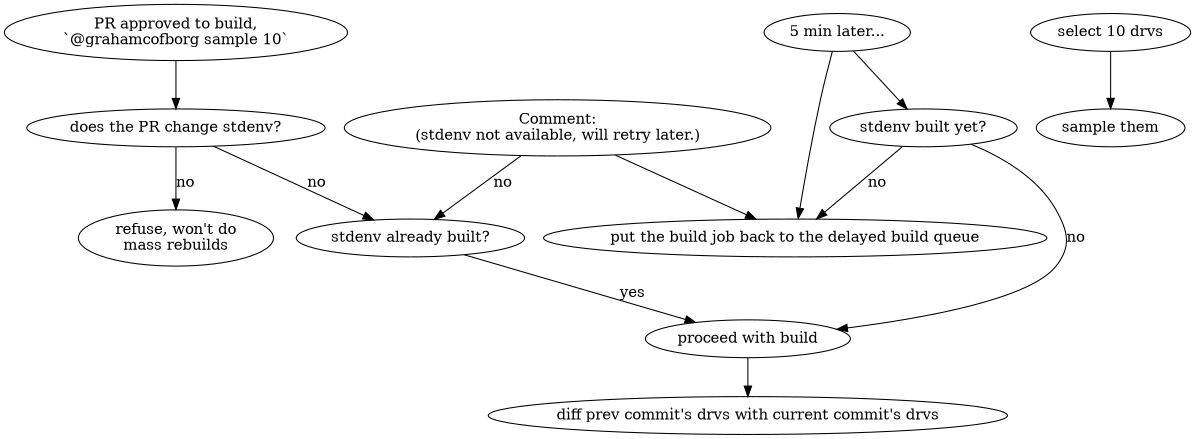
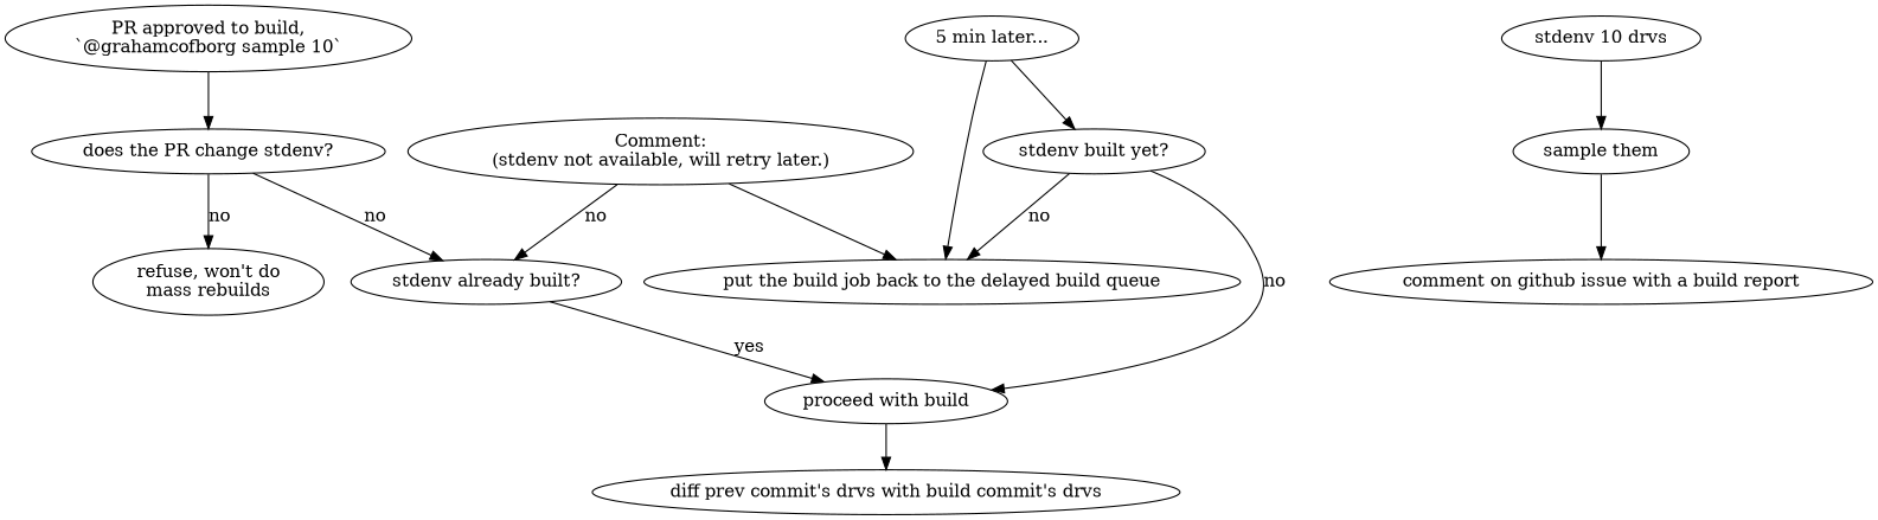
  digraph {
    "PR approved to build,\n`@grahamcofborg sample 10`"
    "does the PR change stdenv?"
    "refuse, won't do\nmass rebuilds"
    "stdenv already built?"
    "proceed with build"
    "Comment:\n(stdenv not available, will retry later.)"
    "put the build job back to the delayed build queue"
-   "diff prev commit's drvs with current commit's drvs"
+   "diff prev commit's drvs with current commit's drvs" [label="diff prev commit's drvs with build commit's drvs"]
    "5 min later..."
    "stdenv built yet?"
    n11 [label="sample them"]
-   "select 10 drvs"
+   "select 10 drvs" [label="stdenv 10 drvs"]
+   "comment on github issue with a build report"
    "PR approved to build,\n`@grahamcofborg sample 10`" -> "does the PR change stdenv?"
    "does the PR change stdenv?" -> "refuse, won't do\nmass rebuilds" [label=no]
    "does the PR change stdenv?" -> "stdenv already built?" [label=no]
    "stdenv already built?" -> "proceed with build" [label=yes]
    "proceed with build" -> "diff prev commit's drvs with current commit's drvs"
    "Comment:\n(stdenv not available, will retry later.)" -> "stdenv already built?" [label=no]
    "Comment:\n(stdenv not available, will retry later.)" -> "put the build job back to the delayed build queue"
    "5 min later..." -> "put the build job back to the delayed build queue"
    "5 min later..." -> "stdenv built yet?"
    "stdenv built yet?" -> "proceed with build" [label=no]
    "stdenv built yet?" -> "put the build job back to the delayed build queue" [label=no]
+   n11 -> "comment on github issue with a build report"
    "select 10 drvs" -> n11
  }
